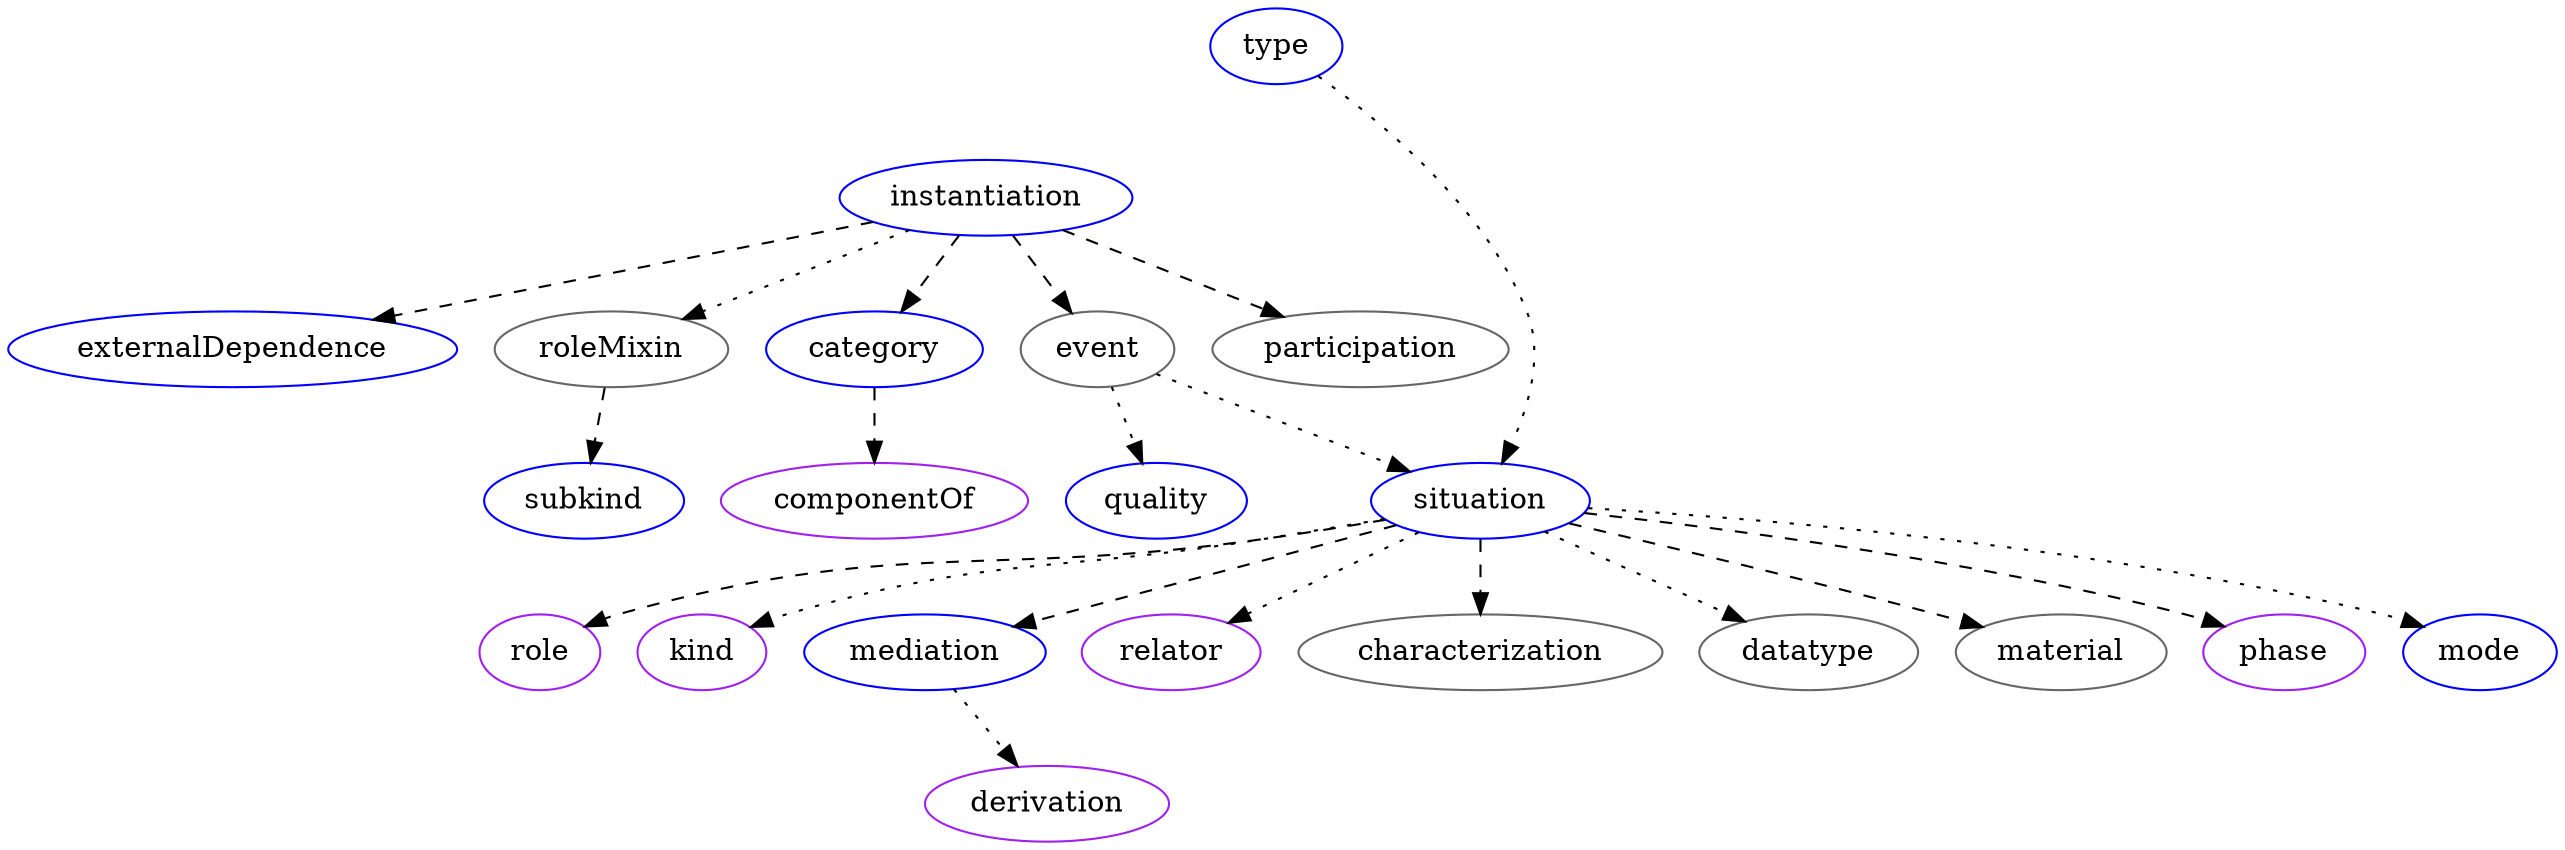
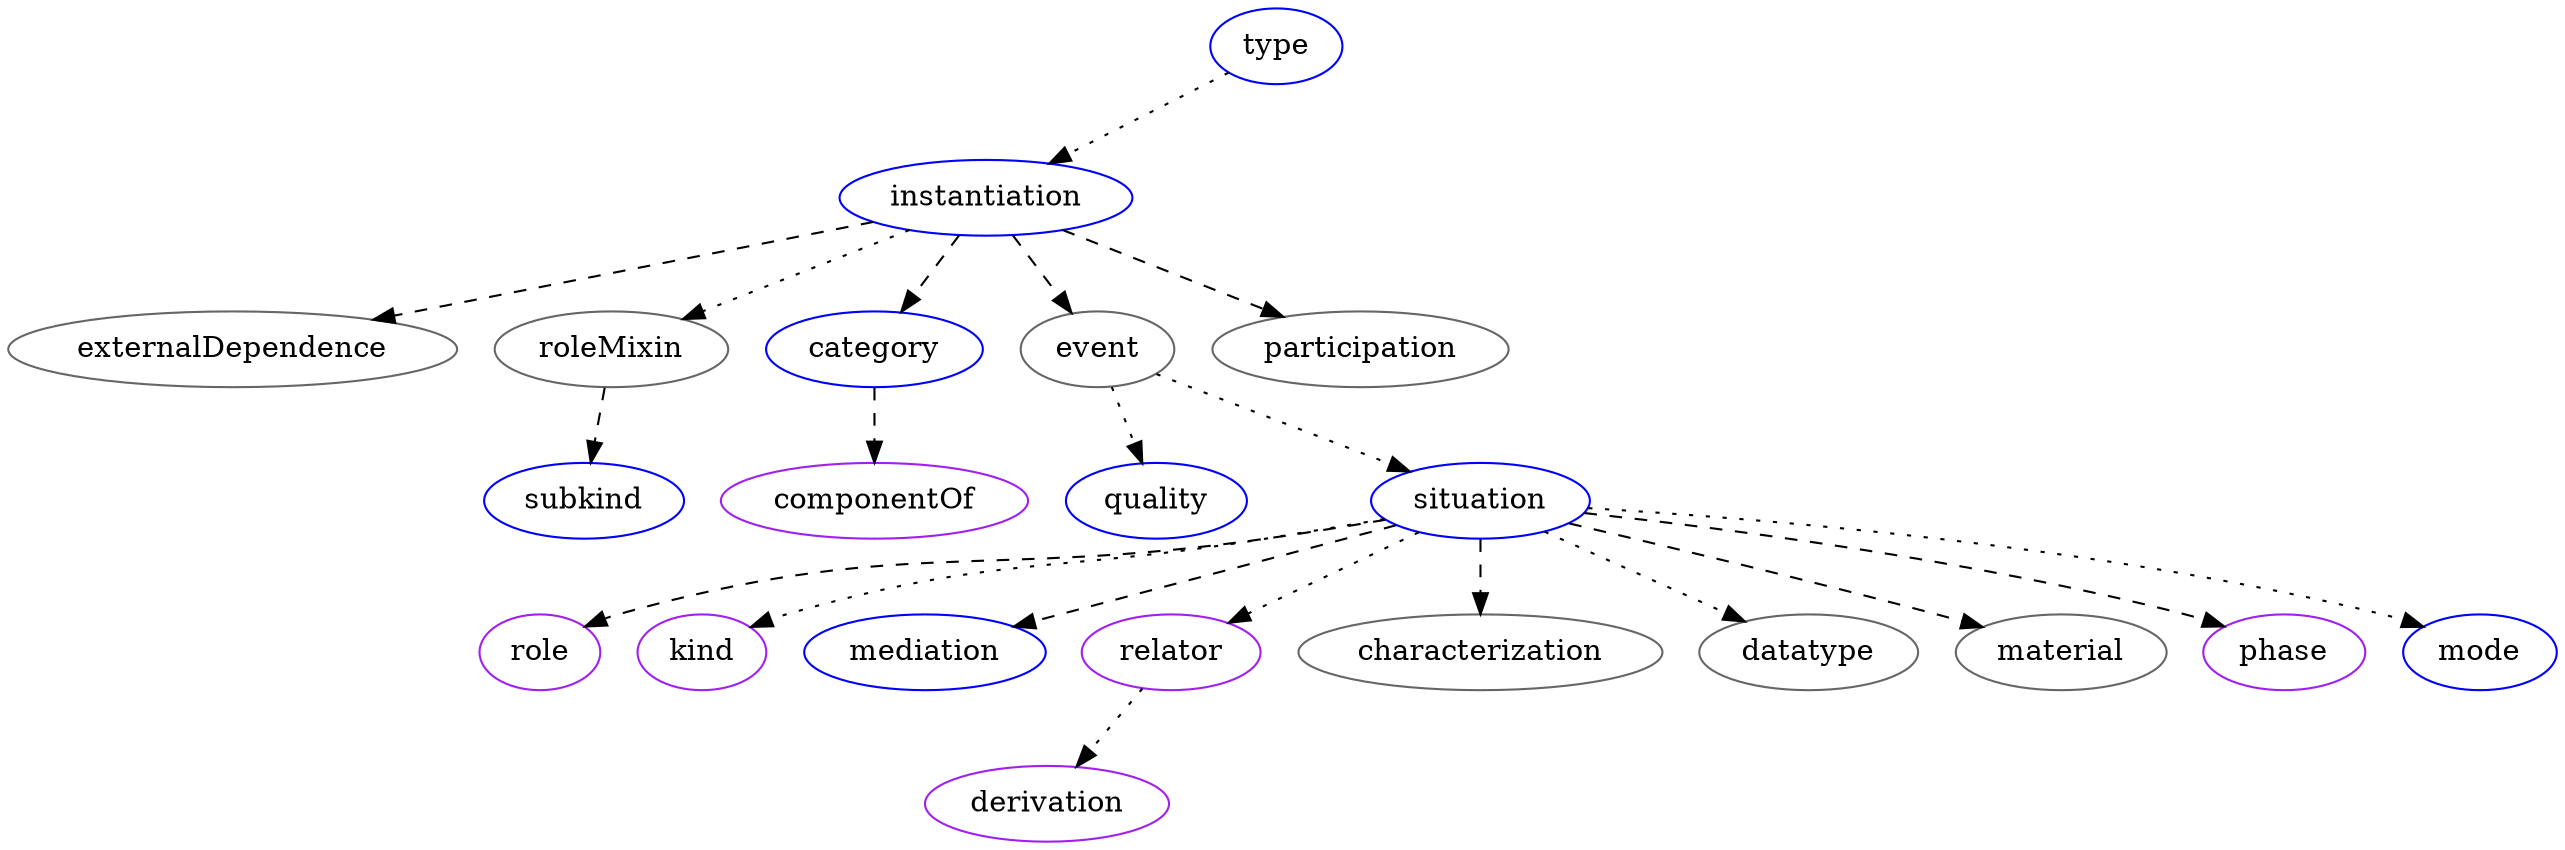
  strict digraph {
    node [color=blue]
    edge [style=dashed]
    type
    instantiation
    participation [color=gray40]
-   externalDependence
+   externalDependence [color=gray40]
    roleMixin [color=gray40]
    event [color=gray40]
    category
    subkind
    situation
    quality
    componentOf [color=purple]
    role [color=purple]
    kind [color=purple]
    relator [color=purple]
    mediation
    characterization [color=gray40]
    datatype [color=gray40]
    material [color=gray40]
    phase [color=purple]
    mode
    derivation [color=purple]
-   type -> situation [style=dotted]
+   type -> instantiation [style=dotted]
    instantiation -> participation
    instantiation -> externalDependence
    instantiation -> roleMixin [style=dotted]
    instantiation -> event
    instantiation -> category
    roleMixin -> subkind
    event -> situation [style=dotted]
    event -> quality [style=dotted]
    category -> componentOf
    situation -> role
    situation -> kind [style=dotted]
    situation -> relator [style=dotted]
    situation -> mediation
    situation -> characterization
    situation -> datatype [style=dotted]
    situation -> material
    situation -> phase
    situation -> mode [style=dotted]
-   mediation -> derivation [style=dotted]
+   relator -> derivation [style=dotted]
  }
